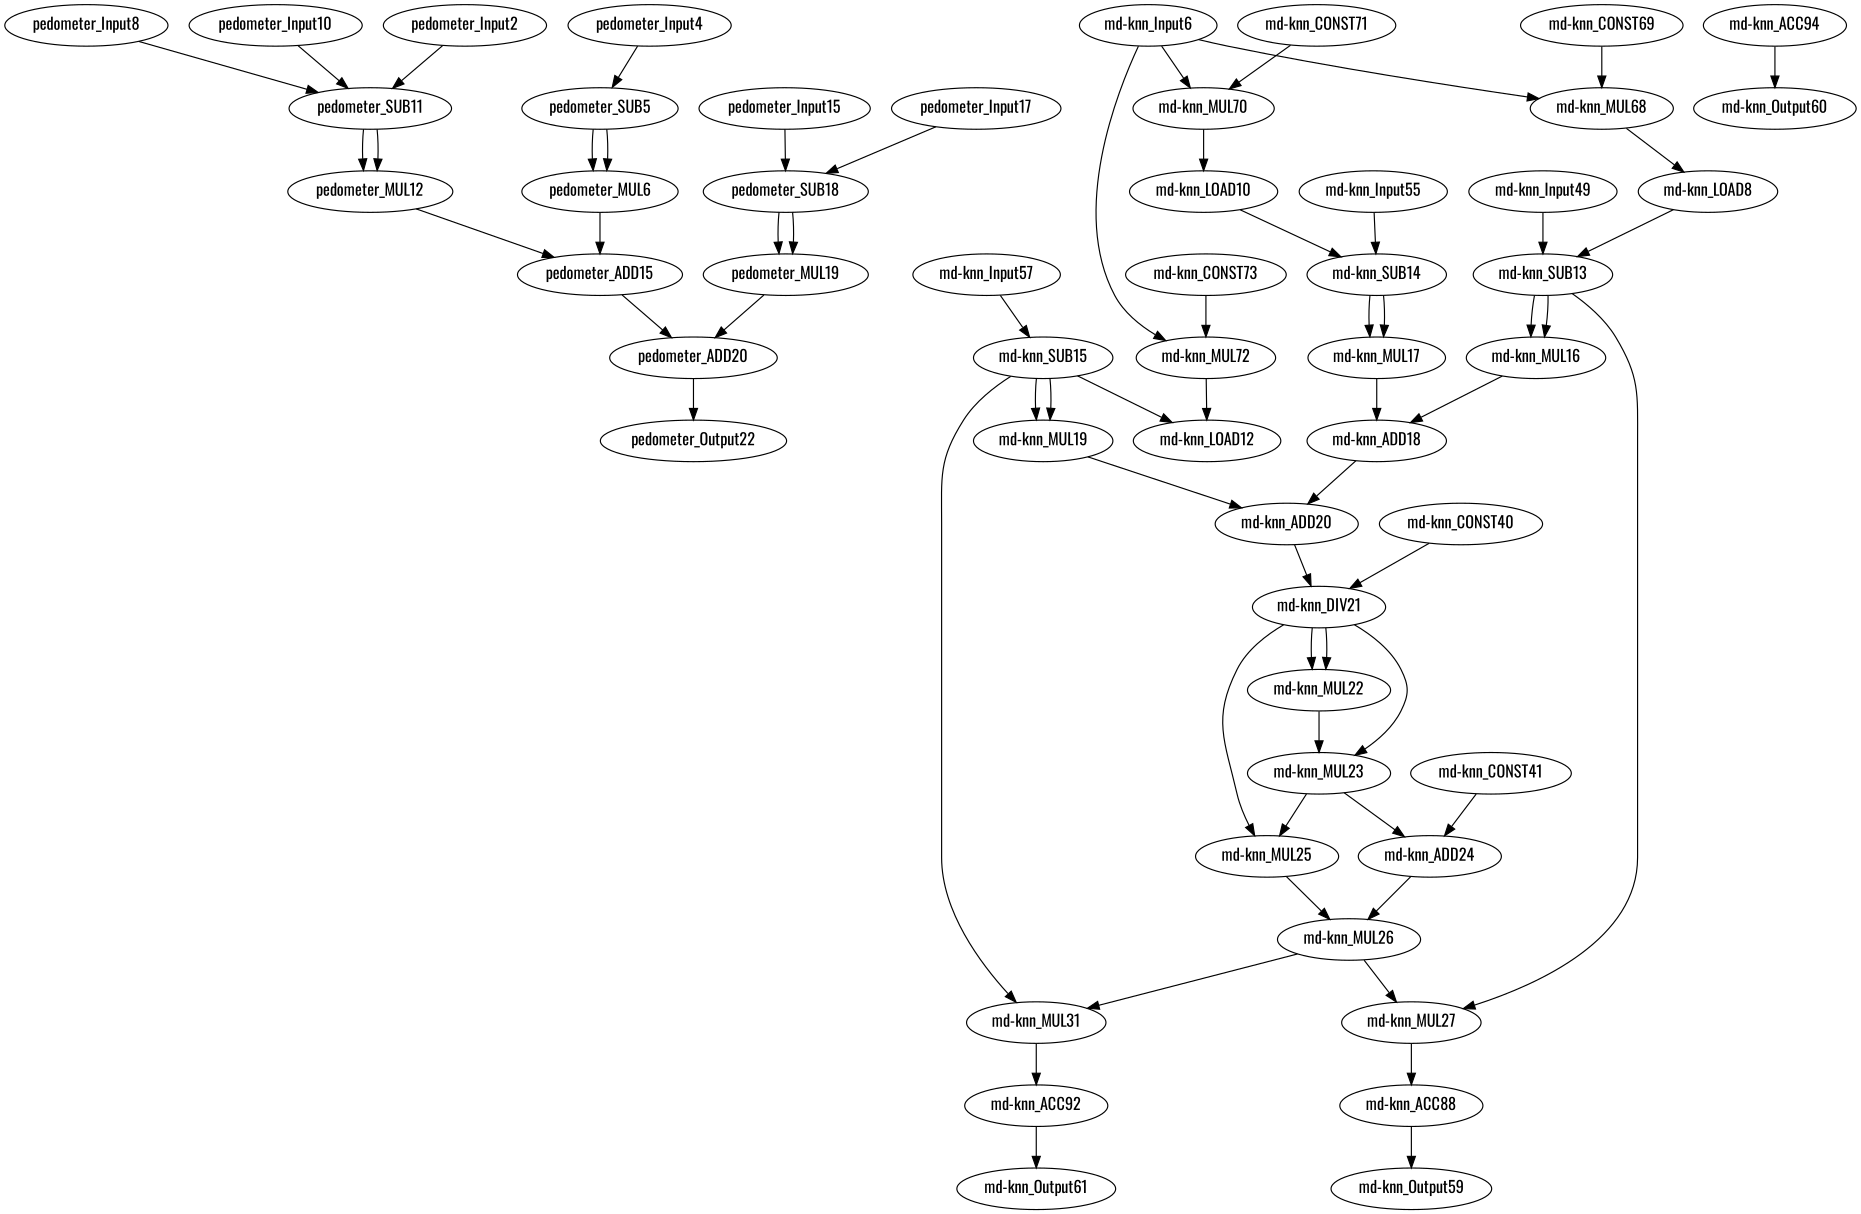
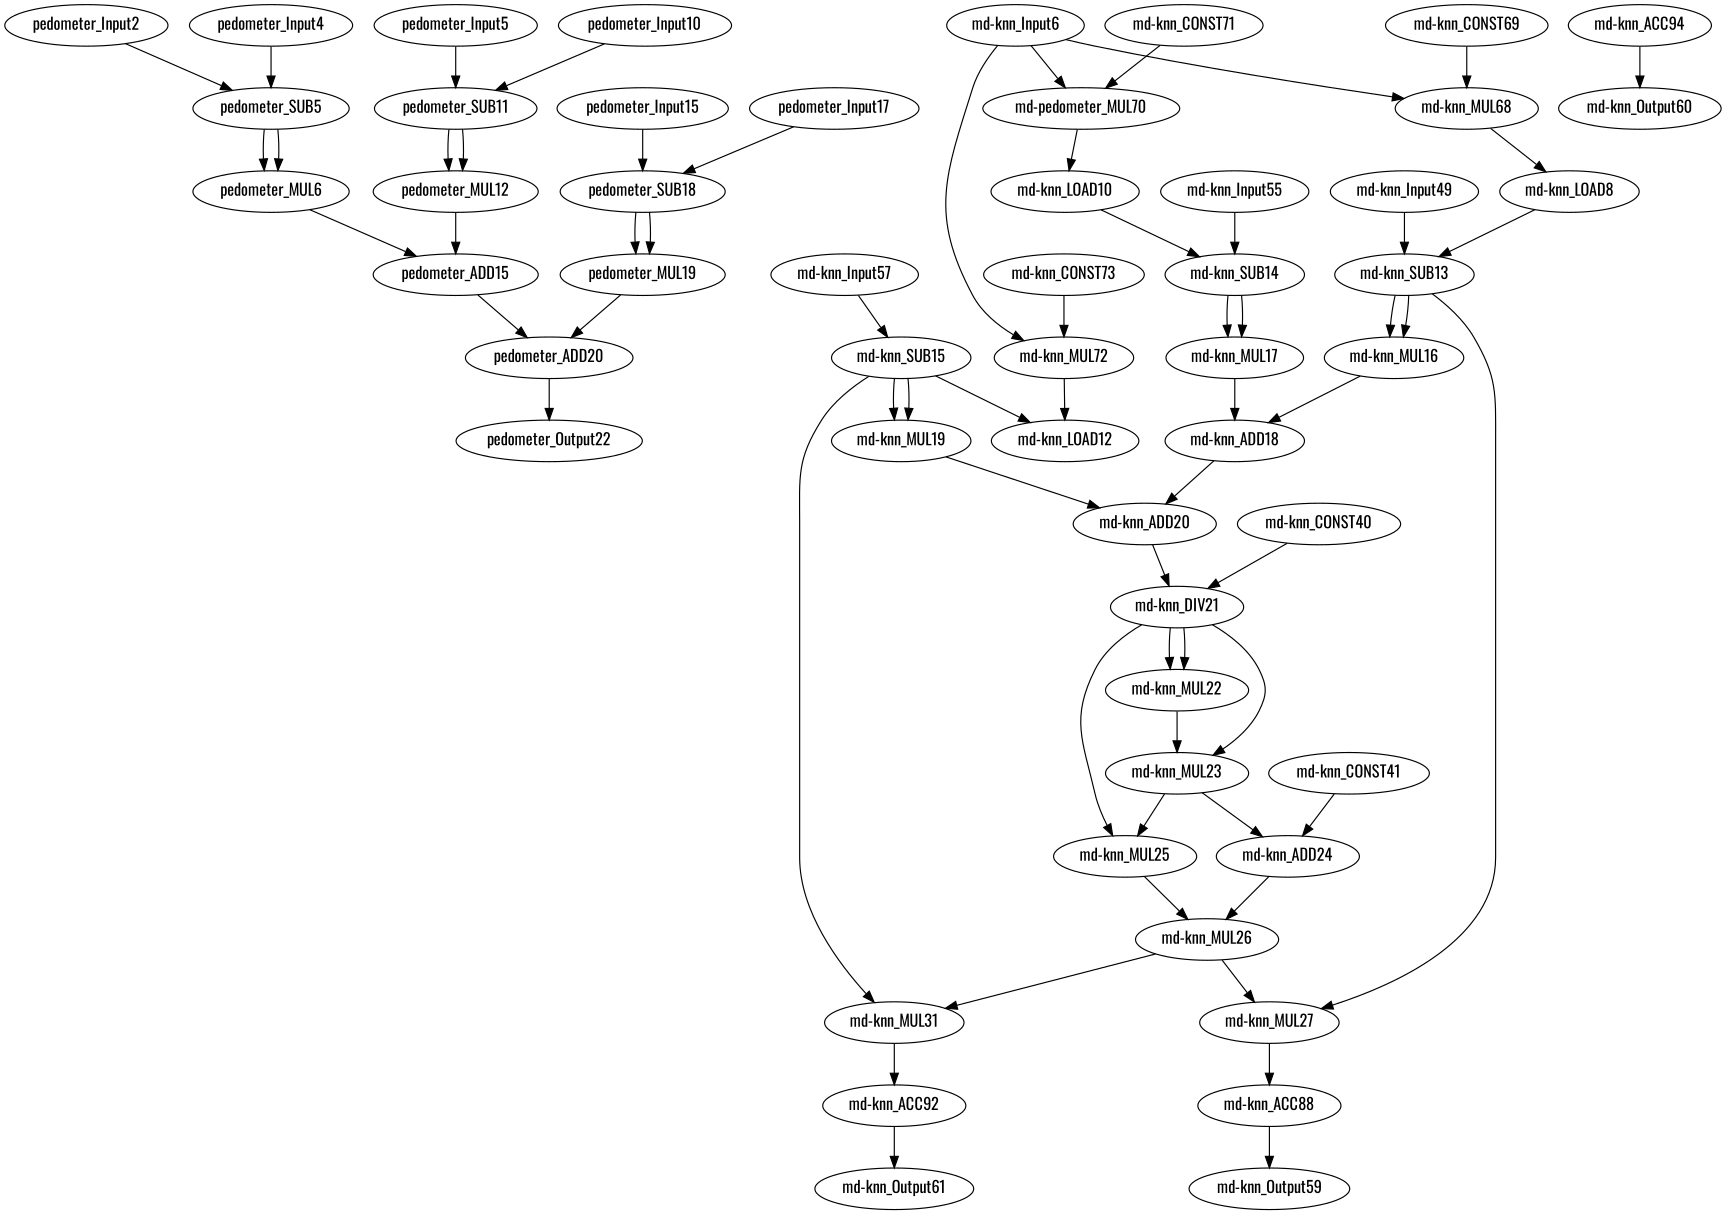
  digraph {
    fontname=Oswald
    node [fontname=Oswald opcode=mul]
    edge [fontname=Oswald operand=0]
    pedometer_Input2 [offset="0, 0" opcode=input pattern="4, 1024" ref_name=pedometer_acceleration_x]
    pedometer_SUB5 [opcode=sub]
    pedometer_MUL6
    pedometer_Input4 [offset="0, 0" opcode=input pattern="4, 1024" ref_name=pedometer_acc_avg_x]
    n5 [label=pedometer_ADD15 opcode=add]
    pedometer_ADD20 [opcode=add]
-   pedometer_Input8 [offset="0, 0" opcode=input pattern="4, 1024" ref_name=pedometer_acceleration_y]
+   pedometer_Input8 [offset="0, 0" opcode=input pattern="4, 1024" ref_name=pedometer_acceleration_y label=pedometer_Input5]
    pedometer_SUB11 [opcode=sub]
    pedometer_MUL12
    pedometer_Input10 [offset="0, 0" opcode=input pattern="4, 1024" ref_name=pedometer_acc_avg_y]
    pedometer_Output22 [offset="0, 0" opcode=output pattern="4, 1024" ref_name=pedometer_acc_vector]
    pedometer_Input15 [offset="0, 0" opcode=input pattern="4, 1024" ref_name=pedometer_acceleration_z]
    pedometer_SUB18 [opcode=sub]
    pedometer_MUL19
    pedometer_Input17 [offset="0, 0" opcode=input pattern="4, 1024" ref_name=pedometer_acc_avg_z]
    "md-knn_Input6" [offset="0, 0" opcode=input pattern="4, 16, 4, 64" ref_name="md-knn_NL"]
    "md-knn_MUL68" [opcode=MUL]
-   "md-knn_MUL70" [opcode=MUL]
+   "md-knn_MUL70" [opcode=MUL label="md-pedometer_MUL70"]
    "md-knn_MUL72" [opcode=MUL]
    "md-knn_LOAD8" [cycles=1024 offset="0, 0" opcode=load ref_name="md-knn_position_x"]
    "md-knn_LOAD10" [cycles=1024 offset="0, 0" opcode=load ref_name="md-knn_position_y"]
    "md-knn_LOAD12" [cycles=1024 offset="0, 0" opcode=load ref_name="md-knn_position_z"]
    "md-knn_SUB13" [opcode=sub]
    "md-knn_MUL16"
    "md-knn_MUL27"
    "md-knn_SUB14" [opcode=sub]
    "md-knn_MUL17"
    "md-knn_SUB15" [opcode=sub]
    "md-knn_MUL19"
    "md-knn_MUL31"
    "md-knn_ADD18" [opcode=add]
    "md-knn_ACC88" [acc_first=1 acc_params="0, 16, 1, 64" opcode=acc]
    "md-knn_ADD20" [opcode=add]
    "md-knn_ACC92" [acc_first=1 acc_params="0, 16, 1, 64" opcode=acc]
    "md-knn_DIV21" [opcode=udiv]
    "md-knn_MUL22"
    "md-knn_MUL23"
    "md-knn_MUL25"
    "md-knn_ADD24" [opcode=add]
    "md-knn_MUL26"
    "md-knn_Output59" [offset="0, 0" opcode=output pattern="0, 16, 4, 64" ref_name="md-knn_force_x"]
    "md-knn_ACC94" [acc_first=1 acc_params="0, 16, 1, 64" opcode=acc]
    "md-knn_Output60" [offset="0, 0" opcode=output pattern="0, 16, 4, 64" ref_name="md-knn_force_y"]
    "md-knn_Output61" [offset="0, 0" opcode=output pattern="0, 16, 4, 64" ref_name="md-knn_force_z"]
    "md-knn_CONST40" [opcode=const value=10]
    "md-knn_CONST41" [opcode=const value=-2000]
    "md-knn_Input49" [offset="0, 0" opcode=input pattern="0, 16, 4, 64" ref_name="md-knn_position_x"]
    "md-knn_Input55" [offset="0, 0" opcode=input pattern="0, 16, 4, 64" ref_name="md-knn_position_y"]
    "md-knn_Input57" [offset="0, 0" opcode=input pattern="0, 16, 4, 64" ref_name="md-knn_position_z"]
    "md-knn_CONST69" [opcode=const value=4]
    "md-knn_CONST71" [opcode=const value=4]
    "md-knn_CONST73" [opcode=const value=4]
-   pedometer_Input2 -> pedometer_SUB11
+   pedometer_Input2 -> pedometer_SUB5
    pedometer_SUB5 -> pedometer_MUL6
    pedometer_SUB5 -> pedometer_MUL6 [operand=1]
    pedometer_MUL6 -> n5 [operand=1]
    pedometer_Input4 -> pedometer_SUB5 [operand=1]
    n5 -> pedometer_ADD20
    pedometer_ADD20 -> pedometer_Output22
    pedometer_Input8 -> pedometer_SUB11
    pedometer_SUB11 -> pedometer_MUL12
    pedometer_SUB11 -> pedometer_MUL12 [operand=1]
    pedometer_MUL12 -> n5
    pedometer_Input10 -> pedometer_SUB11 [operand=1]
    pedometer_Input15 -> pedometer_SUB18
    pedometer_SUB18 -> pedometer_MUL19
    pedometer_SUB18 -> pedometer_MUL19 [operand=1]
    pedometer_MUL19 -> pedometer_ADD20 [operand=1]
    pedometer_Input17 -> pedometer_SUB18 [operand=1]
    "md-knn_Input6" -> "md-knn_MUL68"
    "md-knn_Input6" -> "md-knn_MUL70"
    "md-knn_Input6" -> "md-knn_MUL72"
    "md-knn_MUL68" -> "md-knn_LOAD8"
    "md-knn_MUL70" -> "md-knn_LOAD10"
    "md-knn_MUL72" -> "md-knn_LOAD12"
    "md-knn_LOAD8" -> "md-knn_SUB13" [operand=1]
    "md-knn_LOAD10" -> "md-knn_SUB14" [operand=1]
    "md-knn_SUB13" -> "md-knn_MUL16"
    "md-knn_SUB13" -> "md-knn_MUL16" [operand=1]
    "md-knn_SUB13" -> "md-knn_MUL27" [operand=1]
    "md-knn_MUL16" -> "md-knn_ADD18" [operand=1]
    "md-knn_MUL27" -> "md-knn_ACC88"
    "md-knn_SUB14" -> "md-knn_MUL17"
    "md-knn_SUB14" -> "md-knn_MUL17" [operand=1]
    "md-knn_MUL17" -> "md-knn_ADD18"
    "md-knn_SUB15" -> "md-knn_LOAD12" [operand=1]
    "md-knn_SUB15" -> "md-knn_MUL19"
    "md-knn_SUB15" -> "md-knn_MUL19" [operand=1]
    "md-knn_SUB15" -> "md-knn_MUL31" [operand=1]
    "md-knn_MUL19" -> "md-knn_ADD20" [operand=1]
    "md-knn_MUL31" -> "md-knn_ACC92"
    "md-knn_ADD18" -> "md-knn_ADD20"
    "md-knn_ACC88" -> "md-knn_Output59"
    "md-knn_ADD20" -> "md-knn_DIV21" [operand=1]
    "md-knn_ACC92" -> "md-knn_Output61"
    "md-knn_DIV21" -> "md-knn_MUL22"
    "md-knn_DIV21" -> "md-knn_MUL22" [operand=1]
    "md-knn_DIV21" -> "md-knn_MUL23" [operand=1]
    "md-knn_DIV21" -> "md-knn_MUL25" [operand=1]
    "md-knn_MUL22" -> "md-knn_MUL23"
    "md-knn_MUL23" -> "md-knn_MUL25"
    "md-knn_MUL23" -> "md-knn_ADD24"
    "md-knn_MUL25" -> "md-knn_MUL26"
    "md-knn_ADD24" -> "md-knn_MUL26" [operand=1]
    "md-knn_MUL26" -> "md-knn_MUL27"
    "md-knn_MUL26" -> "md-knn_MUL31"
    "md-knn_ACC94" -> "md-knn_Output60"
    "md-knn_CONST40" -> "md-knn_DIV21"
    "md-knn_CONST41" -> "md-knn_ADD24" [operand=1]
    "md-knn_Input49" -> "md-knn_SUB13"
    "md-knn_Input55" -> "md-knn_SUB14"
    "md-knn_Input57" -> "md-knn_SUB15"
    "md-knn_CONST69" -> "md-knn_MUL68" [operand=1]
    "md-knn_CONST71" -> "md-knn_MUL70" [operand=1]
    "md-knn_CONST73" -> "md-knn_MUL72" [operand=1]
  }
